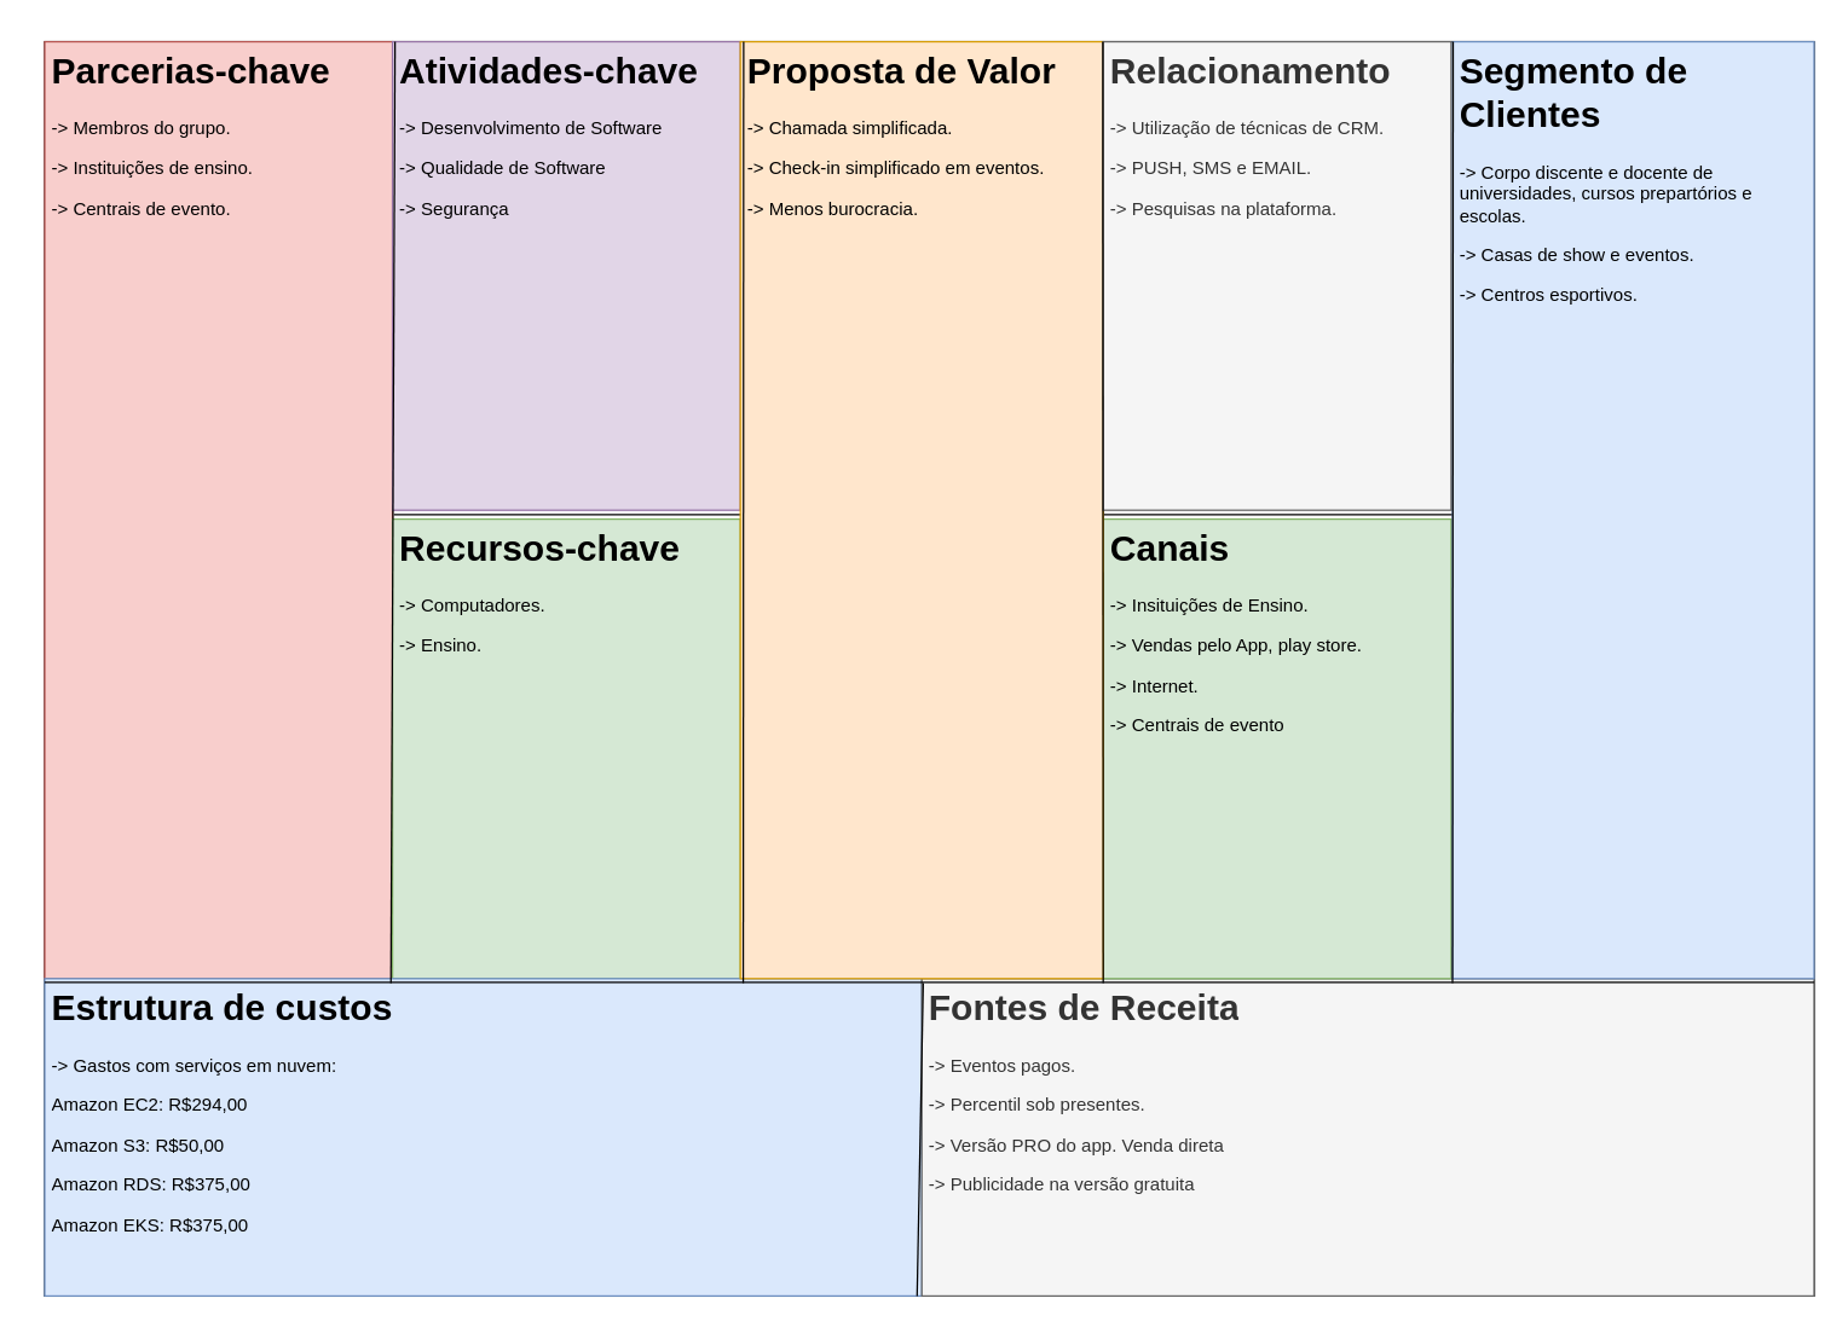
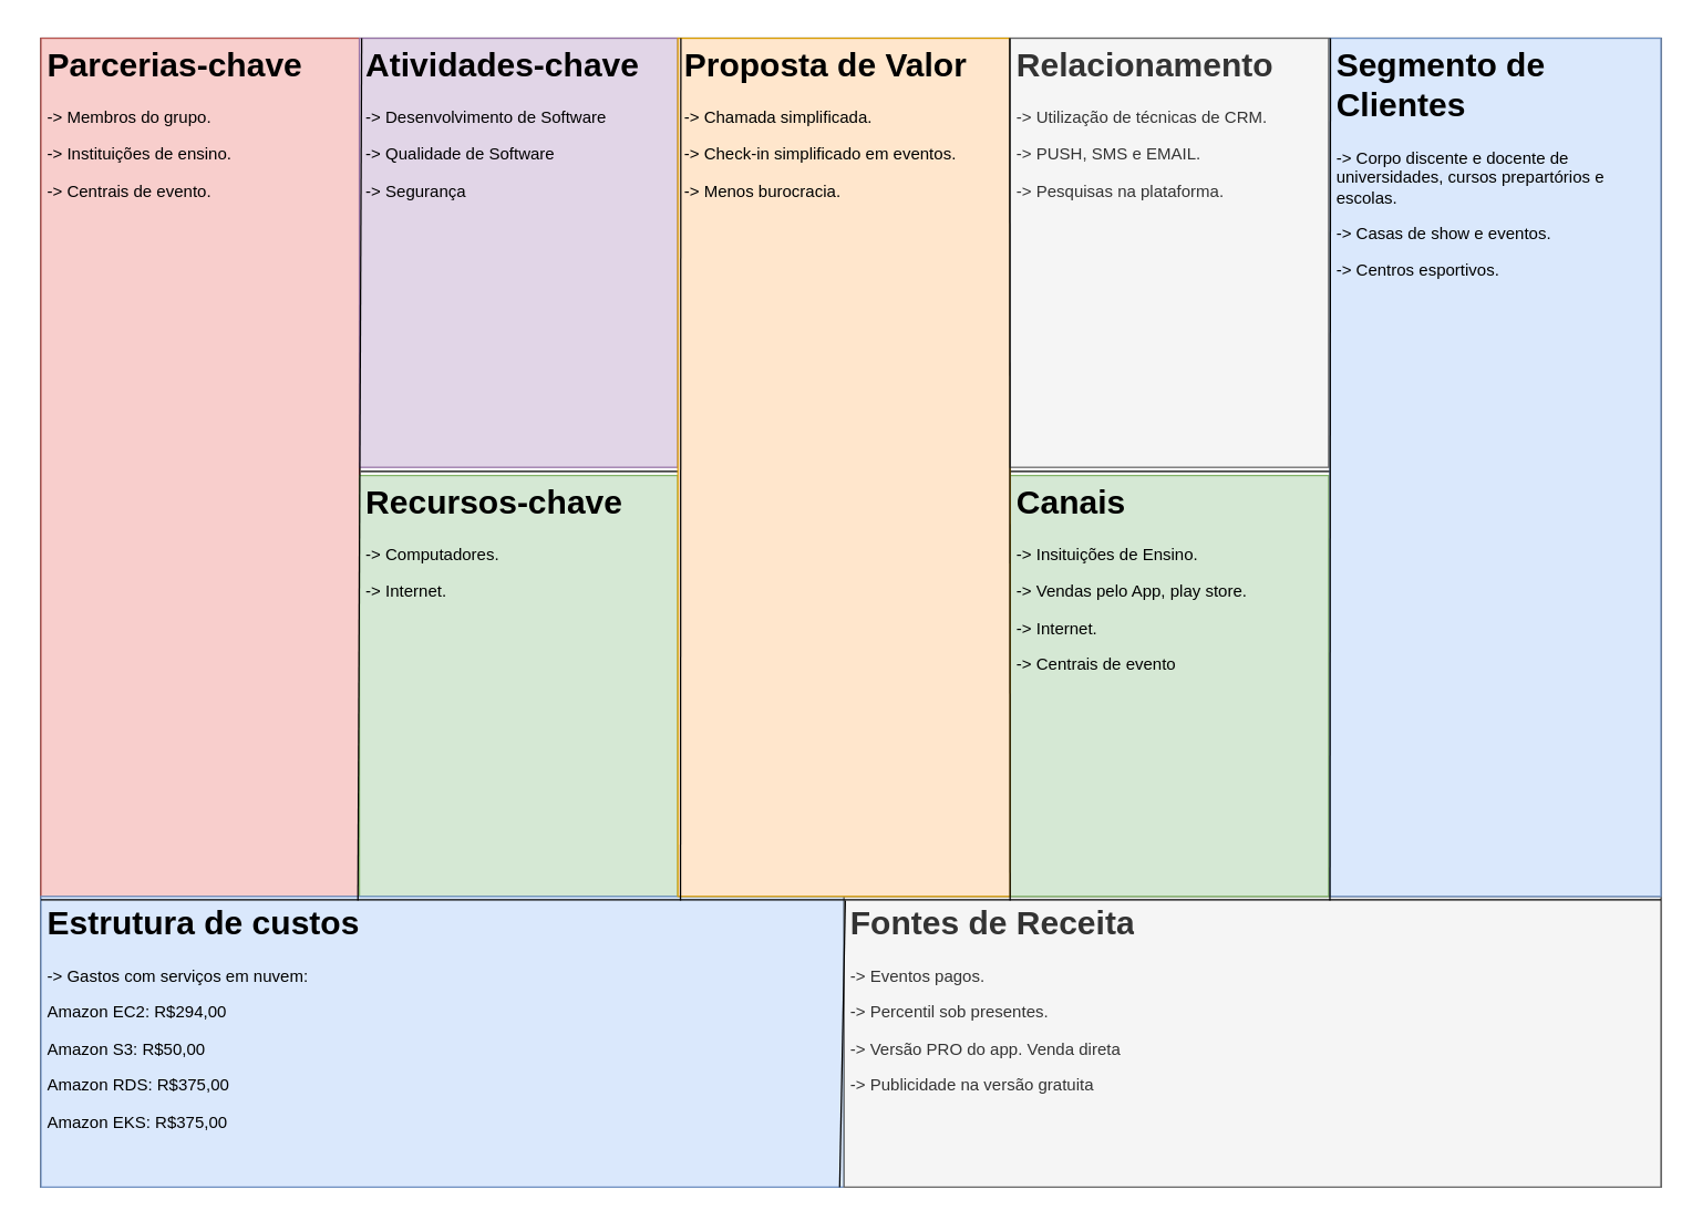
  <mxCell id="0" />
  <mxCell id="1" parent="0" />
  <mxCell id="2" value="" style="group;spacing=0;strokeColor=none;" vertex="1" connectable="0" parent="1"><mxGeometry x="20" y="20" width="1180" height="840" as="geometry" /></mxCell>
  <mxCell id="3" value="" style="rounded=0;whiteSpace=wrap;html=1;container=1;" vertex="1" parent="2"><mxGeometry x="9.077" y="7.084" width="1170" height="830" as="geometry" /></mxCell>
  <mxCell id="4" value="&lt;h1&gt;Parcerias-chave&lt;/h1&gt;&lt;p&gt;-&amp;gt; Membros do grupo.&lt;/p&gt;&lt;p&gt;-&amp;gt; Instituições de ensino.&lt;/p&gt;&lt;p&gt;-&amp;gt; Centrais de evento.&lt;/p&gt;" style="text;html=1;strokeColor=#b85450;fillColor=#f8cecc;spacing=5;spacingTop=-20;whiteSpace=wrap;overflow=hidden;rounded=0;" vertex="1" parent="3"><mxGeometry width="230" height="620" as="geometry" /></mxCell>
  <mxCell id="5" value="" style="endArrow=none;html=1;" edge="1" parent="3"><mxGeometry width="50" height="50" relative="1" as="geometry"><mxPoint x="230.923" y="312.916" as="sourcePoint" /><mxPoint x="460.923" y="312.916" as="targetPoint" /></mxGeometry></mxCell>
  <mxCell id="6" value="" style="endArrow=none;html=1;spacing=0;" edge="1" parent="3"><mxGeometry width="50" height="50" relative="1" as="geometry"><mxPoint x="696" y="312.916" as="sourcePoint" /><mxPoint x="930.923" y="312.916" as="targetPoint" /></mxGeometry></mxCell>
  <mxCell id="7" value="&lt;h1&gt;Atividades-chave&lt;/h1&gt;&lt;p&gt;-&amp;gt; Desenvolvimento de Software&lt;/p&gt;&lt;p&gt;-&amp;gt; Qualidade de Software&lt;/p&gt;&lt;p&gt;-&amp;gt; Segurança&lt;/p&gt;" style="text;html=1;strokeColor=#9673a6;fillColor=#e1d5e7;spacing=5;spacingTop=-20;whiteSpace=wrap;overflow=hidden;rounded=0;" vertex="1" parent="3"><mxGeometry x="230" width="230" height="310" as="geometry" /></mxCell>
- <mxCell id="8" value="&lt;h1&gt;Recursos-chave&lt;/h1&gt;&lt;p&gt;-&amp;gt; Computadores.&lt;/p&gt;&lt;p&gt;-&amp;gt; Ensino.&lt;/p&gt;" style="text;html=1;strokeColor=#82b366;fillColor=#d5e8d4;spacing=5;spacingTop=-20;whiteSpace=wrap;overflow=hidden;rounded=0;" vertex="1" parent="3"><mxGeometry x="230" y="315.92" width="230" height="304.08" as="geometry" /></mxCell>
+ <mxCell id="8" value="&lt;h1&gt;Recursos-chave&lt;/h1&gt;&lt;p&gt;-&amp;gt; Computadores.&lt;/p&gt;&lt;p&gt;-&amp;gt; Internet.&lt;/p&gt;" style="text;html=1;strokeColor=#82b366;fillColor=#d5e8d4;spacing=5;spacingTop=-20;whiteSpace=wrap;overflow=hidden;rounded=0;" vertex="1" parent="3"><mxGeometry x="230" y="315.92" width="230" height="304.08" as="geometry" /></mxCell>
  <mxCell id="9" value="&lt;h1&gt;Estrutura de custos&lt;/h1&gt;&lt;p&gt;-&amp;gt; Gastos com serviços em nuvem:&lt;/p&gt;&lt;p&gt;Amazon EC2: R$294,00&lt;/p&gt;&lt;p&gt;Amazon S3: R$50,00&lt;/p&gt;&lt;p&gt;Amazon RDS: R$375,00&lt;/p&gt;&lt;p&gt;Amazon EKS: R$375,00&lt;/p&gt;" style="text;html=1;strokeColor=#6c8ebf;fillColor=#dae8fc;spacing=5;spacingTop=-20;whiteSpace=wrap;overflow=hidden;rounded=0;" vertex="1" parent="3"><mxGeometry y="620" width="580" height="210" as="geometry" /></mxCell>
  <mxCell id="10" value="&lt;h1&gt;Fontes de Receita&lt;/h1&gt;&lt;p&gt;-&amp;gt; Eventos pagos.&lt;/p&gt;&lt;p&gt;-&amp;gt; Percentil sob presentes.&lt;/p&gt;&lt;p&gt;-&amp;gt; Versão PRO do app. Venda direta&lt;/p&gt;&lt;p&gt;-&amp;gt; Publicidade na versão gratuita&lt;/p&gt;" style="text;html=1;strokeColor=#666666;fillColor=#f5f5f5;spacing=5;spacingTop=-20;whiteSpace=wrap;overflow=hidden;rounded=0;fontColor=#333333;" vertex="1" parent="3"><mxGeometry x="580" y="620" width="590" height="210" as="geometry" /></mxCell>
  <mxCell id="11" value="&lt;h1&gt;Canais&lt;/h1&gt;&lt;p&gt;-&amp;gt; Insituições de Ensino.&lt;/p&gt;&lt;p&gt;-&amp;gt; Vendas pelo App, play store.&lt;/p&gt;&lt;p&gt;-&amp;gt; Internet.&lt;/p&gt;&lt;p&gt;-&amp;gt; Centrais de evento&lt;/p&gt;" style="text;html=1;strokeColor=#82b366;fillColor=#d5e8d4;spacing=5;spacingTop=-20;whiteSpace=wrap;overflow=hidden;rounded=0;" vertex="1" parent="3"><mxGeometry x="700" y="315.92" width="230" height="304.08" as="geometry" /></mxCell>
  <mxCell id="12" value="&lt;h1&gt;Proposta de Valor&lt;/h1&gt;&lt;p&gt;-&amp;gt; Chamada simplificada.&lt;/p&gt;&lt;p&gt;-&amp;gt; Check-in simplificado em eventos.&lt;/p&gt;&lt;p&gt;-&amp;gt; Menos burocracia.&lt;/p&gt;&lt;p&gt;&lt;br&gt;&lt;/p&gt;" style="text;html=1;spacing=5;spacingTop=-20;whiteSpace=wrap;overflow=hidden;rounded=0;fillColor=#ffe6cc;strokeColor=#d79b00;" vertex="1" parent="3"><mxGeometry x="460" width="240" height="620" as="geometry" /></mxCell>
  <mxCell id="13" value="&lt;h1&gt;Segmento de Clientes&lt;/h1&gt;&lt;p&gt;-&amp;gt; Corpo discente e docente de universidades, cursos prepartórios e escolas.&lt;/p&gt;&lt;p&gt;-&amp;gt; Casas de show e eventos.&lt;/p&gt;&lt;p&gt;-&amp;gt; Centros esportivos.&lt;/p&gt;" style="text;html=1;strokeColor=#6c8ebf;fillColor=#dae8fc;spacing=5;spacingTop=-20;whiteSpace=wrap;overflow=hidden;rounded=0;" vertex="1" parent="3"><mxGeometry x="930.92" width="239.08" height="620" as="geometry" /></mxCell>
  <mxCell id="14" value="&lt;h1&gt;Relacionamento&lt;/h1&gt;&lt;p&gt;-&amp;gt; Utilização de técnicas de CRM.&lt;/p&gt;&lt;p&gt;-&amp;gt; PUSH, SMS e EMAIL.&lt;/p&gt;&lt;p&gt;-&amp;gt; Pesquisas na plataforma.&lt;/p&gt;&lt;p&gt;&lt;br&gt;&lt;/p&gt;" style="text;html=1;strokeColor=#666666;fillColor=#f5f5f5;spacing=5;spacingTop=-20;whiteSpace=wrap;overflow=hidden;rounded=0;fontColor=#333333;" vertex="1" parent="3"><mxGeometry x="700" width="230" height="310" as="geometry" /></mxCell>
  <mxCell id="15" value="" style="endArrow=none;html=1;exitX=0;exitY=0.75;exitDx=0;exitDy=0;entryX=1;entryY=0.75;entryDx=0;entryDy=0;" edge="1" parent="2" source="3" target="3"><mxGeometry width="50" height="50" relative="1" as="geometry"><mxPoint x="499.231" y="571.392" as="sourcePoint" /><mxPoint x="574.872" y="503.37" as="targetPoint" /></mxGeometry></mxCell>
  <mxCell id="16" value="" style="endArrow=none;html=1;entryX=0.198;entryY=0;entryDx=0;entryDy=0;entryPerimeter=0;" edge="1" parent="2" target="3"><mxGeometry width="50" height="50" relative="1" as="geometry"><mxPoint x="238" y="630" as="sourcePoint" /><mxPoint x="244" y="6" as="targetPoint" /></mxGeometry></mxCell>
  <mxCell id="17" value="" style="endArrow=none;html=1;entryX=0.395;entryY=0;entryDx=0;entryDy=0;entryPerimeter=0;" edge="1" parent="2" target="3"><mxGeometry width="50" height="50" relative="1" as="geometry"><mxPoint x="471" y="630" as="sourcePoint" /><mxPoint x="467.462" y="13.605" as="targetPoint" /></mxGeometry></mxCell>
  <mxCell id="18" value="" style="endArrow=none;html=1;entryX=0.796;entryY=0;entryDx=0;entryDy=0;entryPerimeter=0;" edge="1" parent="2" target="3"><mxGeometry width="50" height="50" relative="1" as="geometry"><mxPoint x="940" y="630" as="sourcePoint" /><mxPoint x="590" y="231.278" as="targetPoint" /></mxGeometry></mxCell>
  <mxCell id="19" value="" style="endArrow=none;html=1;" edge="1" parent="2" source="3"><mxGeometry width="50" height="50" relative="1" as="geometry"><mxPoint x="514.359" y="707.438" as="sourcePoint" /><mxPoint x="590" y="630" as="targetPoint" /></mxGeometry></mxCell>
  <mxCell id="20" value="" style="endArrow=none;html=1;entryX=0.598;entryY=0;entryDx=0;entryDy=0;entryPerimeter=0;" edge="1" parent="2" target="3"><mxGeometry width="50" height="50" relative="1" as="geometry"><mxPoint x="709" y="630" as="sourcePoint" /><mxPoint x="711" y="20" as="targetPoint" /></mxGeometry></mxCell>
